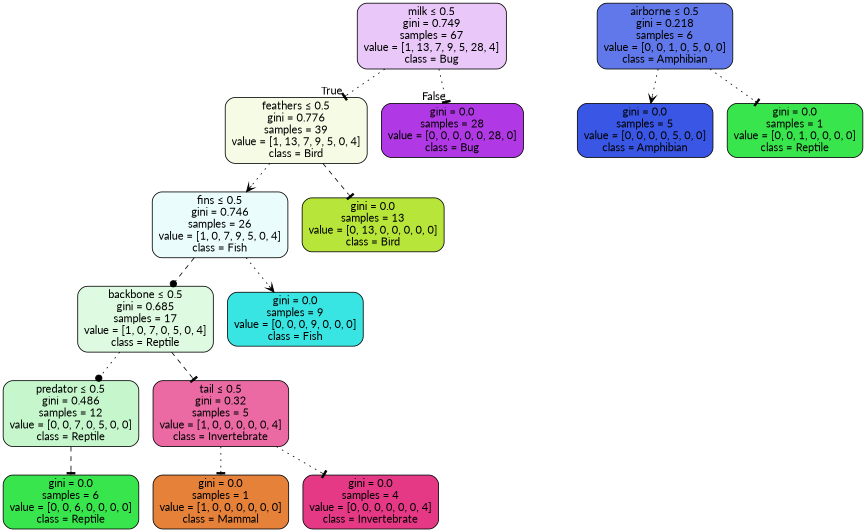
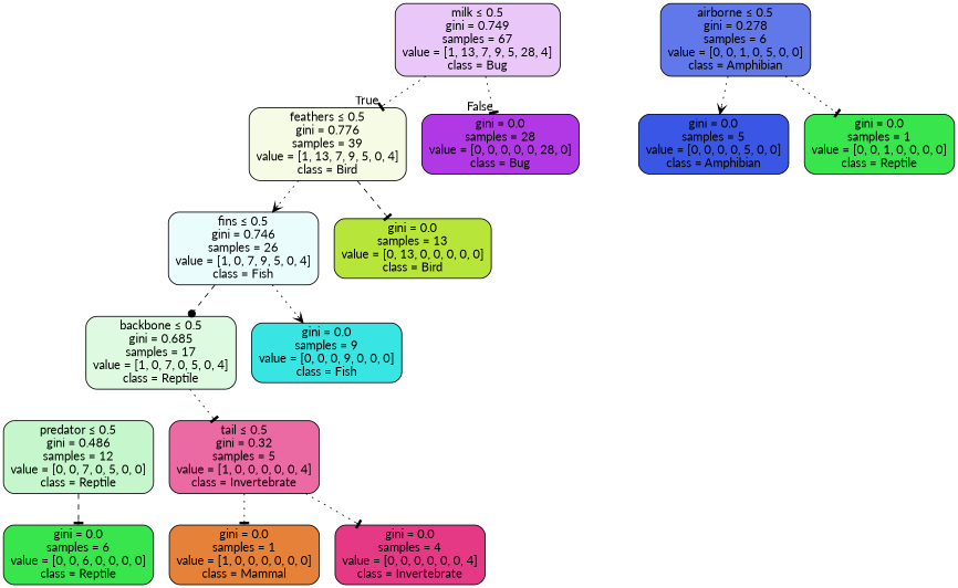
  digraph {
    fontname=Lato
    node [color=black fillcolor="#39e54dff" fontname=Lato shape=box style="filled, rounded"]
    edge [arrowhead=tee fontname=Lato style=dotted]
    n1 [fillcolor="#b139e547" label=<milk &le; 0.5<br/>gini = 0.749<br/>samples = 67<br/>value = [1, 13, 7, 9, 5, 28, 4]<br/>class = Bug>]
    n2 [fillcolor="#b7e53922" label=<feathers &le; 0.5<br/>gini = 0.776<br/>samples = 39<br/>value = [1, 13, 7, 9, 5, 0, 4]<br/>class = Bird>]
    n3 [fillcolor="#b139e5ff" label=<gini = 0.0<br/>samples = 28<br/>value = [0, 0, 0, 0, 0, 28, 0]<br/>class = Bug>]
    n4 [fillcolor="#39e5e21b" label=<fins &le; 0.5<br/>gini = 0.746<br/>samples = 26<br/>value = [1, 0, 7, 9, 5, 0, 4]<br/>class = Fish>]
    n5 [fillcolor="#b7e539ff" label=<gini = 0.0<br/>samples = 13<br/>value = [0, 13, 0, 0, 0, 0, 0]<br/>class = Bird>]
    n6 [fillcolor="#39e54d2a" label=<backbone &le; 0.5<br/>gini = 0.685<br/>samples = 17<br/>value = [1, 0, 7, 0, 5, 0, 4]<br/>class = Reptile>]
    n7 [fillcolor="#39e5e2ff" label=<gini = 0.0<br/>samples = 9<br/>value = [0, 0, 0, 9, 0, 0, 0]<br/>class = Fish>]
    n8 [fillcolor="#39e54d49" label=<predator &le; 0.5<br/>gini = 0.486<br/>samples = 12<br/>value = [0, 0, 7, 0, 5, 0, 0]<br/>class = Reptile>]
    n9 [fillcolor="#e53986bf" label=<tail &le; 0.5<br/>gini = 0.32<br/>samples = 5<br/>value = [1, 0, 0, 0, 0, 0, 4]<br/>class = Invertebrate>]
    n10 [label=<gini = 0.0<br/>samples = 6<br/>value = [0, 0, 6, 0, 0, 0, 0]<br/>class = Reptile>]
    n11 [fillcolor="#e58139ff" label=<gini = 0.0<br/>samples = 1<br/>value = [1, 0, 0, 0, 0, 0, 0]<br/>class = Mammal>]
    n12 [fillcolor="#e53986ff" label=<gini = 0.0<br/>samples = 4<br/>value = [0, 0, 0, 0, 0, 0, 4]<br/>class = Invertebrate>]
-   n13 [fillcolor="#3956e5cc" label=<airborne &le; 0.5<br/>gini = 0.218<br/>samples = 6<br/>value = [0, 0, 1, 0, 5, 0, 0]<br/>class = Amphibian>]
+   n13 [fillcolor="#3956e5cc" label=<airborne &le; 0.5<br/>gini = 0.278<br/>samples = 6<br/>value = [0, 0, 1, 0, 5, 0, 0]<br/>class = Amphibian>]
    n14 [fillcolor="#3956e5ff" label=<gini = 0.0<br/>samples = 5<br/>value = [0, 0, 0, 0, 5, 0, 0]<br/>class = Amphibian>]
    n15 [label=<gini = 0.0<br/>samples = 1<br/>value = [0, 0, 1, 0, 0, 0, 0]<br/>class = Reptile>]
    n1 -> n2 [headlabel=True labelangle=45 labeldistance=2.5]
    n1 -> n3 [headlabel=False labelangle=-45 labeldistance=2.5]
    n2 -> n4 [arrowhead=vee]
    n2 -> n5 [style=dashed]
    n4 -> n6 [arrowhead=dot style=dashed]
    n4 -> n7 [arrowhead=vee]
-   n6 -> n8 [arrowhead=dot]
-   n6 -> n9 [style=dashed]
+   n6 -> n9
    n8 -> n10 [style=dashed]
    n9 -> n11
    n9 -> n12
    n13 -> n14 [arrowhead=vee]
    n13 -> n15
  }
